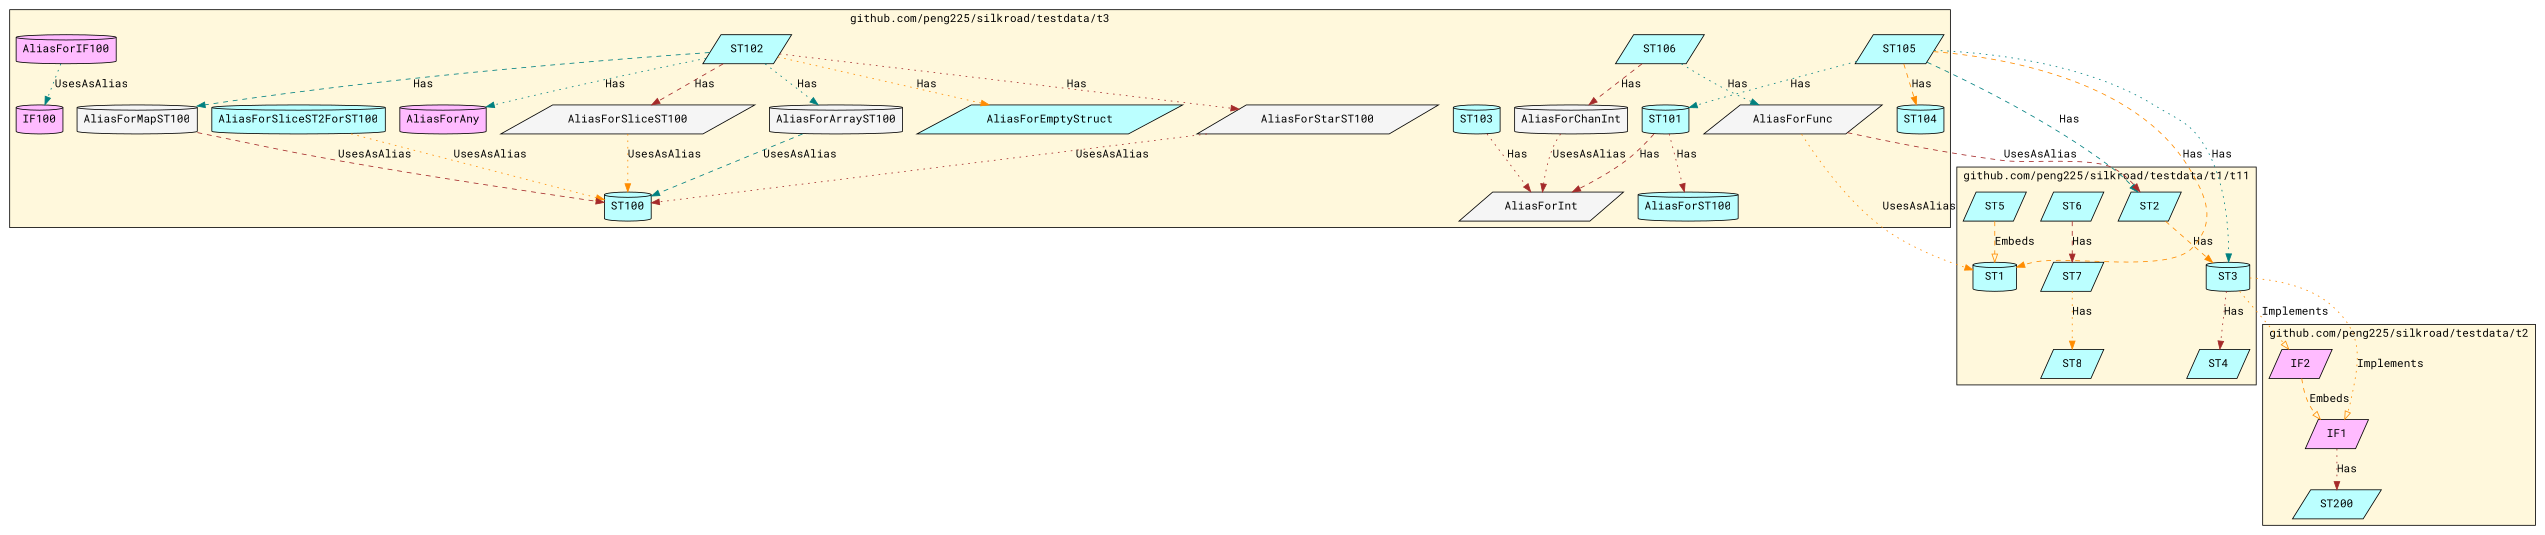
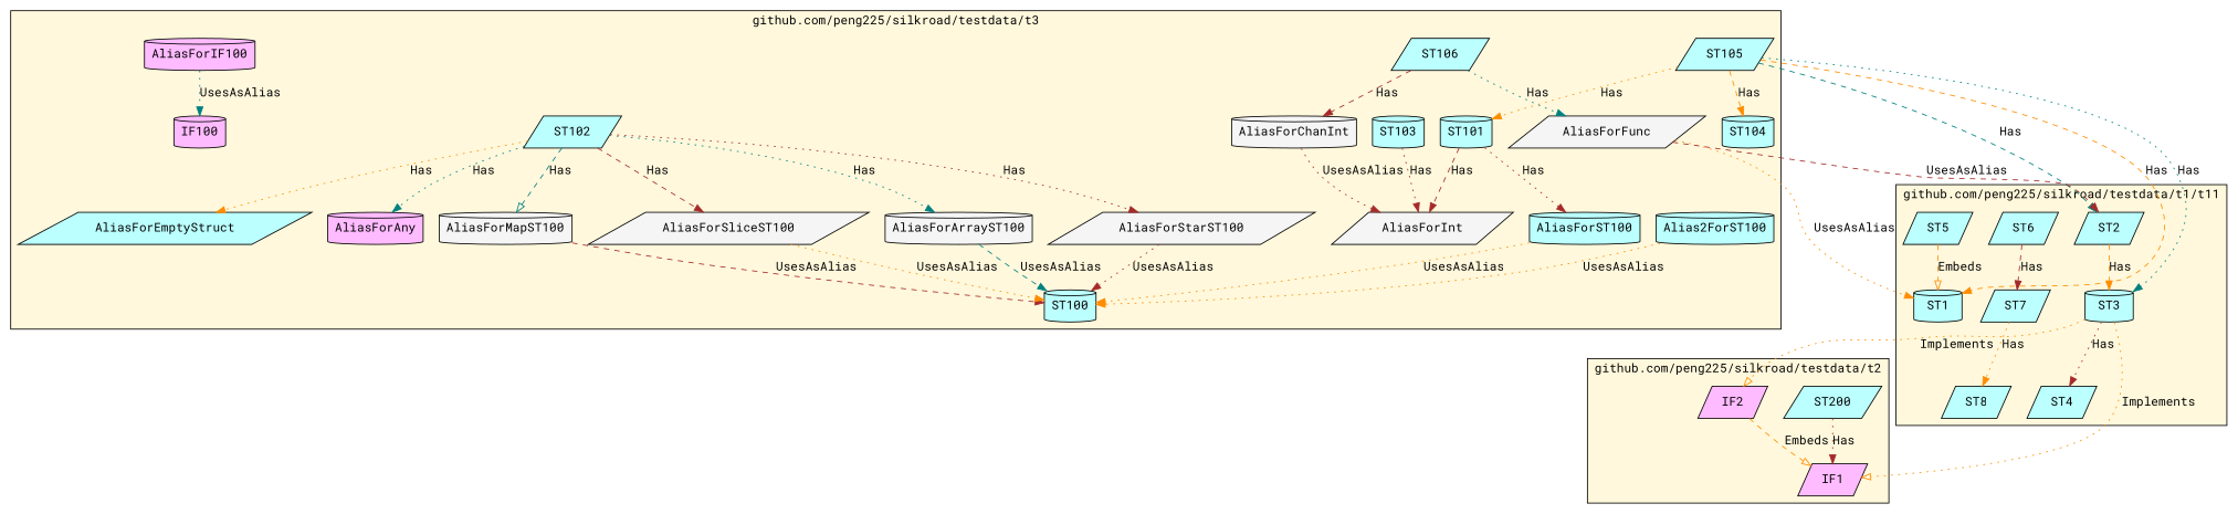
  digraph {
    fontname="Roboto Mono"
    node [fillcolor=paleturquoise1 fontname="Roboto Mono" shape=parallelogram style=filled]
    edge [arrowhead=normal color=darkorange fontname="Roboto Mono" style=dotted]
    n1 [label=ST200]
    n2 [fillcolor=plum1 label=IF1]
    n3 [fillcolor=plum1 label=IF2]
    n4 [label=ST6]
    n5 [label=ST7]
    n6 [label=ST8]
    n7 [label=ST1 shape=cylinder]
    n8 [label=ST2]
    n9 [label=ST3 shape=cylinder]
    n10 [label=ST4]
    n11 [label=ST5]
-   n12 [label=AliasForSliceST2ForST100 shape=cylinder]
+   n12 [label=Alias2ForST100 shape=cylinder]
    n13 [label=ST100 shape=cylinder]
    n14 [label=ST103 shape=cylinder]
    n15 [label=ST104 shape=cylinder]
    n16 [label=ST105]
    n17 [label=ST106]
    n18 [label=AliasForST100 shape=cylinder]
    n19 [label=AliasForEmptyStruct]
    n20 [label=ST101 shape=cylinder]
    n21 [label=ST102]
    n22 [fillcolor=plum1 label=AliasForIF100 shape=cylinder]
    n23 [fillcolor=plum1 label=AliasForAny shape=cylinder]
    n24 [fillcolor=plum1 label=IF100 shape=cylinder]
    n25 [fillcolor=whitesmoke label=AliasForMapST100 shape=cylinder]
    n26 [fillcolor=whitesmoke label=AliasForSliceST100]
    n27 [fillcolor=whitesmoke label=AliasForArrayST100 shape=cylinder]
    n28 [fillcolor=whitesmoke label=AliasForStarST100]
    n29 [fillcolor=whitesmoke label=AliasForChanInt shape=cylinder]
    n30 [fillcolor=whitesmoke label=AliasForInt]
    n31 [fillcolor=whitesmoke label=AliasForFunc]
    subgraph cluster_1 {
      bgcolor=cornsilk
      label="github.com/peng225/silkroad/testdata/t2"
      style=solid
      n1
      n2
      n3
    }
    subgraph cluster_2 {
      bgcolor=cornsilk
      label="github.com/peng225/silkroad/testdata/t1/t11"
      style=solid
      n4
      n5
      n6
      n7
      n8
      n9
      n10
      n11
    }
    subgraph cluster_3 {
      bgcolor=cornsilk
      label="github.com/peng225/silkroad/testdata/t3"
      style=solid
      n12
      n13
      n14
      n15
      n16
      n17
      n18
      n19
      n20
      n21
      n22
      n23
      n24
      n25
      n26
      n27
      n28
      n29
      n30
      n31
    }
-   n2 -> n1 [color=brown label=Has]
+   n1 -> n2 [color=brown label=Has]
    n3 -> n2 [arrowhead=empty label=Embeds style=dashed]
    n4 -> n5 [color=brown label=Has style=dashed]
    n5 -> n6 [label=Has]
    n8 -> n9 [label=Has style=dashed]
    n9 -> n2 [arrowhead=empty label=Implements]
    n9 -> n3 [arrowhead=empty label=Implements]
    n9 -> n10 [color=brown label=Has]
    n11 -> n7 [arrowhead=empty label=Embeds style=dashed]
    n12 -> n13 [label=UsesAsAlias]
    n14 -> n30 [color=brown label=Has]
    n16 -> n7 [label=Has style=dashed]
    n16 -> n8 [color=teal label=Has style=dashed]
    n16 -> n9 [color=teal label=Has]
    n16 -> n15 [label=Has style=dashed]
-   n16 -> n20 [color=teal label=Has]
+   n16 -> n20 [label=Has]
    n17 -> n29 [color=brown label=Has style=dashed]
    n17 -> n31 [color=teal label=Has]
+   n18 -> n13 [label=UsesAsAlias]
    n20 -> n18 [color=brown label=Has]
    n20 -> n30 [color=brown label=Has style=dashed]
    n21 -> n19 [label=Has]
    n21 -> n23 [color=teal label=Has]
-   n21 -> n25 [color=teal label=Has style=dashed]
+   n21 -> n25 [arrowhead=empty color=teal label=Has style=dashed]
    n21 -> n26 [color=brown label=Has style=dashed]
    n21 -> n27 [color=teal label=Has]
    n21 -> n28 [color=brown label=Has]
    n22 -> n24 [color=teal label=UsesAsAlias]
    n25 -> n13 [color=brown label=UsesAsAlias style=dashed]
    n26 -> n13 [label=UsesAsAlias]
    n27 -> n13 [color=teal label=UsesAsAlias style=dashed]
    n28 -> n13 [color=brown label=UsesAsAlias]
    n29 -> n30 [color=brown label=UsesAsAlias]
    n31 -> n7 [label=UsesAsAlias]
    n31 -> n8 [color=brown label=UsesAsAlias style=dashed]
  }
